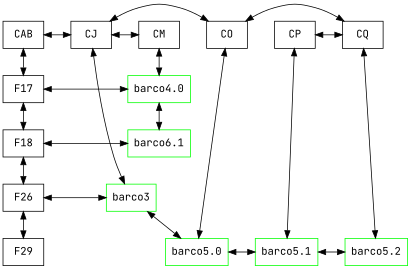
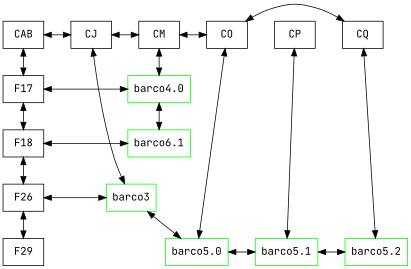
  digraph {
    fontname="JetBrains Mono"
    nodesep=0.5
    rankdir=TB
    node [fontname="JetBrains Mono" shape=rectangle]
    edge [dir=both fontname="JetBrains Mono"]
    CAB
    CJ
    CM
    CO
    CP
    CQ
    F17
    "barco4.0" [color=green]
    F18
    n10 [color=green label="barco6.1"]
    F26
    barco3 [color=green]
    F29
    "barco5.0" [color=green]
    "barco5.1" [color=green]
    "barco5.2" [color=green]
    subgraph sub_1 {
      rank=same
      CAB
      CJ
      CM
      CO
      CP
      CQ
    }
    subgraph sub_2 {
      rank=same
      F17
      "barco4.0"
    }
    subgraph sub_3 {
      rank=same
      F18
      n10
    }
    subgraph sub_4 {
      rank=same
      F26
      barco3
    }
    subgraph sub_5 {
      rank=same
      F29
      "barco5.0"
      "barco5.1"
      "barco5.2"
    }
    CAB -> CJ
    CAB -> F17
    CJ -> CM
    CJ -> barco3
-   CJ -> CO
+   CM -> CO
    CM -> "barco4.0"
    CO -> CQ
    CO -> "barco5.0"
-   CP -> CQ
    CP -> "barco5.1"
    CQ -> "barco5.2"
    F17 -> "barco4.0" [constraint=false]
    F17 -> F18
    "barco4.0" -> n10
    F18 -> n10 [constraint=false]
    F18 -> F26
    F26 -> barco3 [constraint=false]
    F26 -> F29
    barco3 -> "barco5.0"
    "barco5.0" -> "barco5.1"
    "barco5.1" -> "barco5.2"
  }
